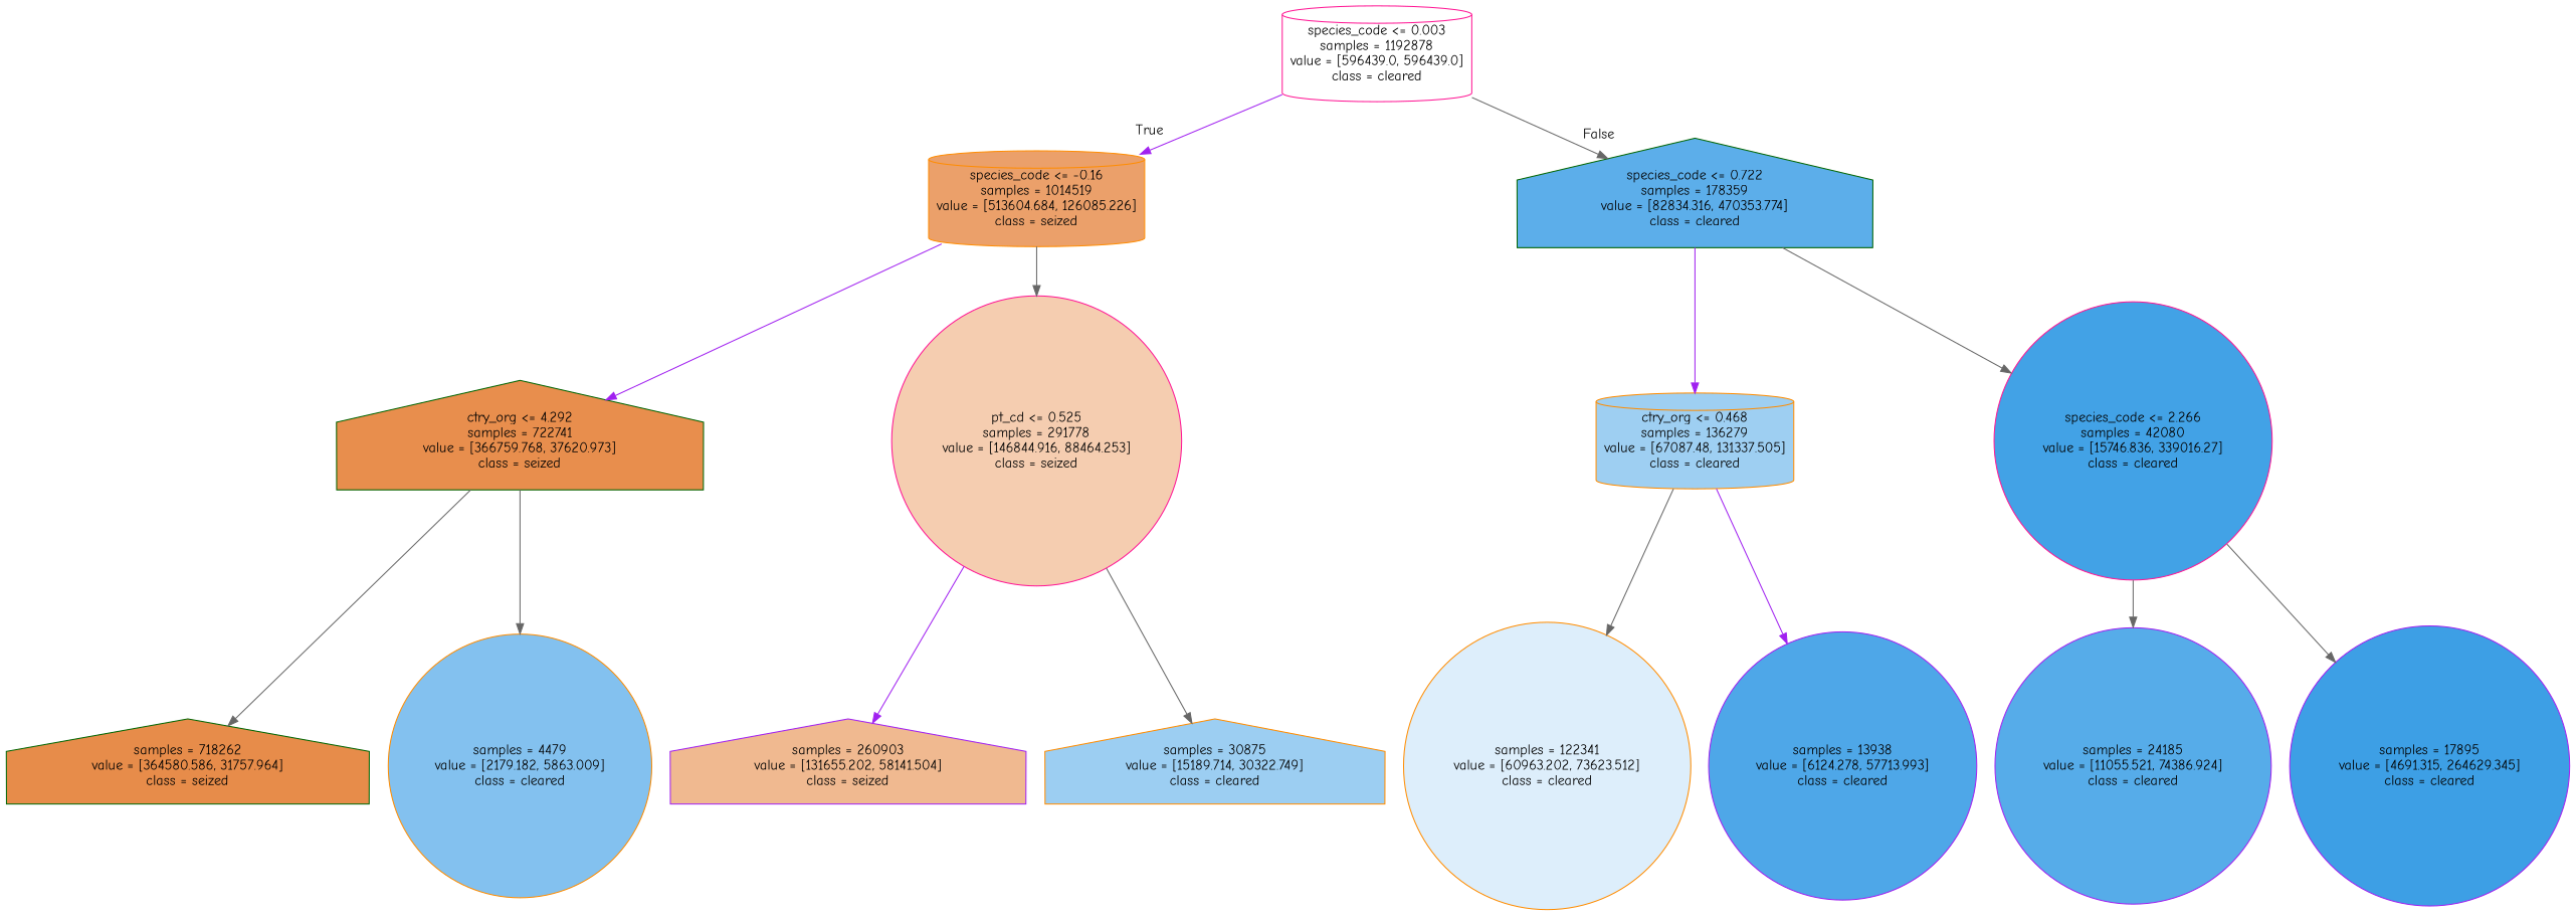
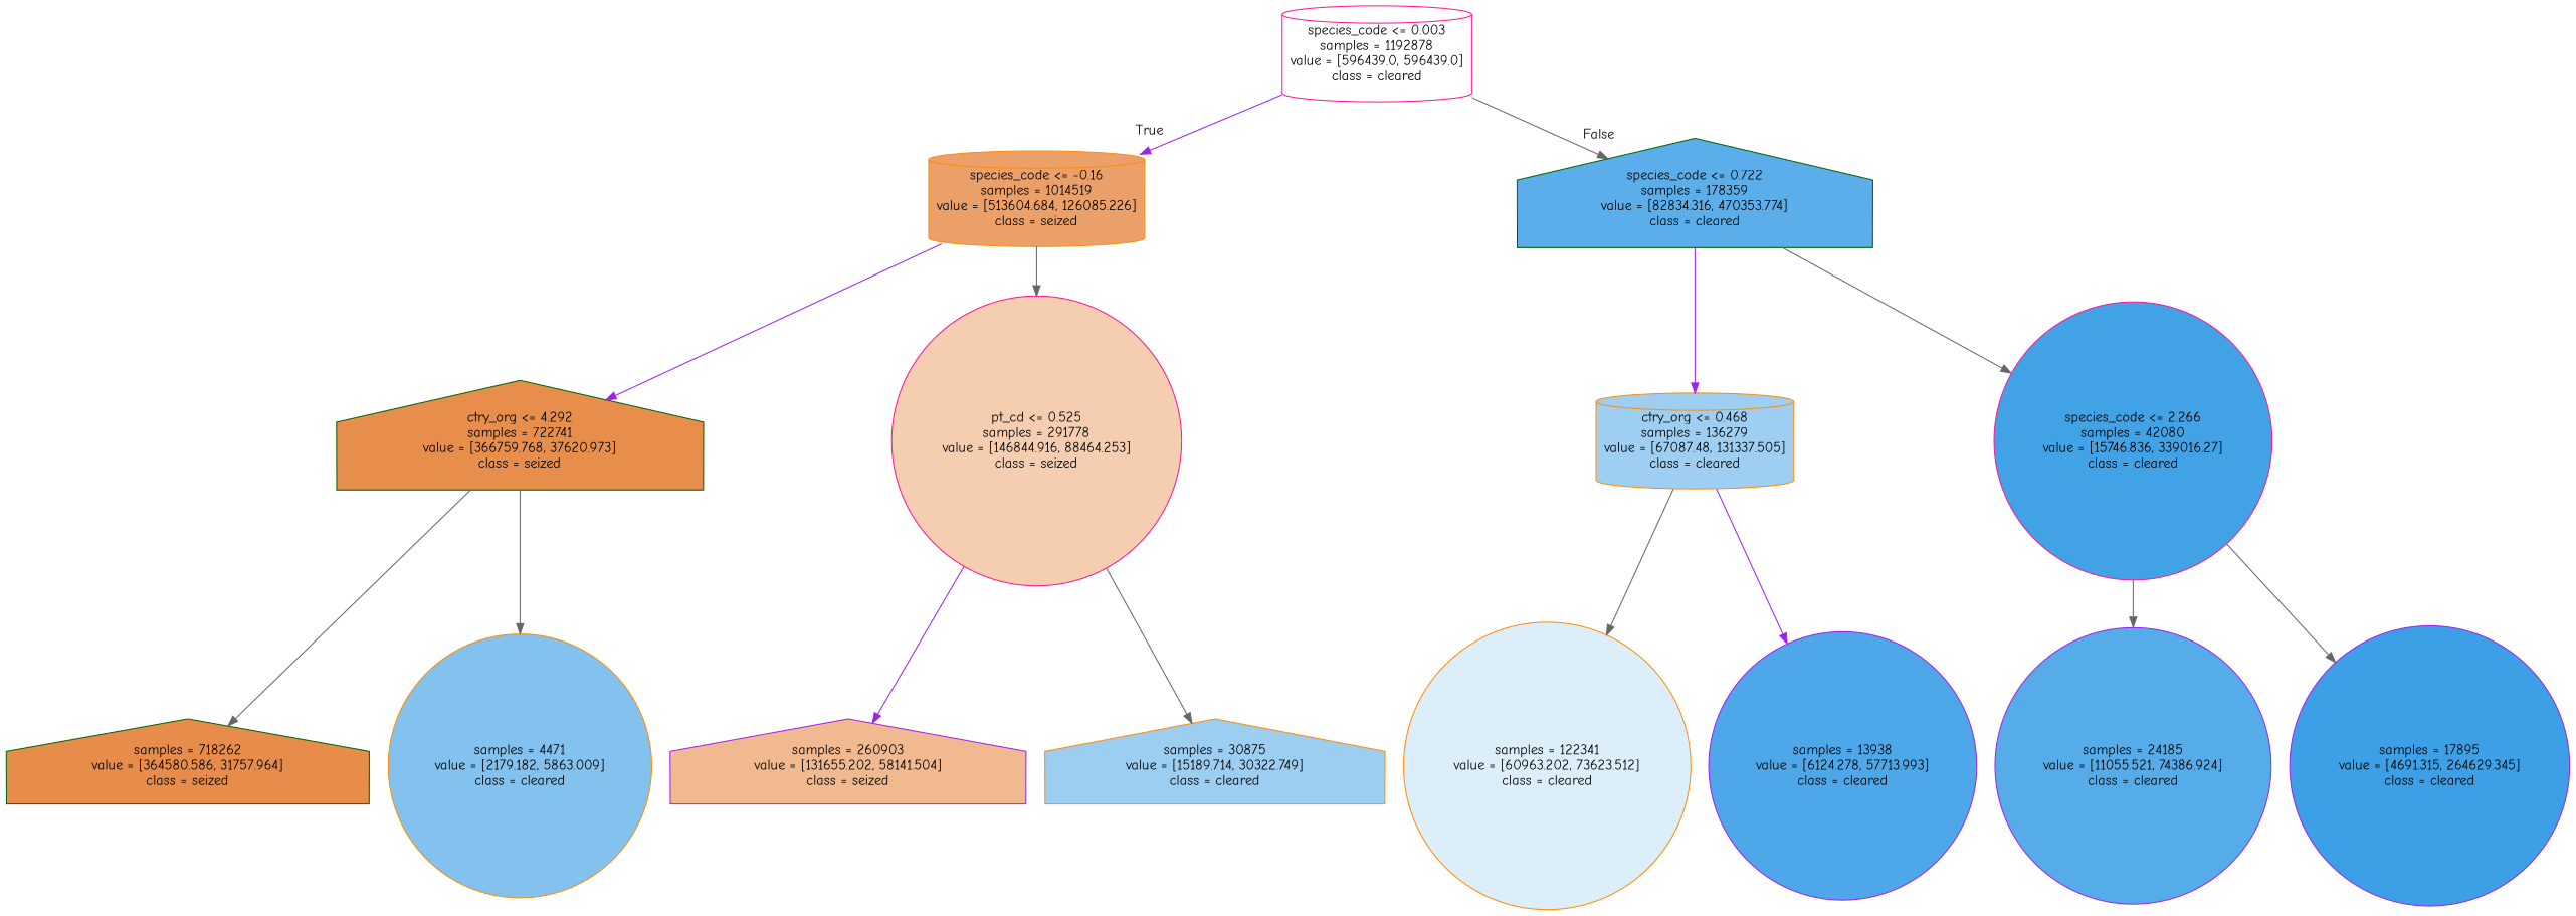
  digraph {
    fontname="Comic Neue"
    node [color=darkorange fontname="Comic Neue" shape=circle style=filled]
    edge [fontname="Comic Neue" color=gray40]
    n1 [color=deeppink fillcolor="#ffffff" label="species_code <= 0.003\nsamples = 1192878\nvalue = [596439.0, 596439.0]\nclass = cleared" shape=cylinder]
    n2 [fillcolor="#eba06a" label="species_code <= -0.16\nsamples = 1014519\nvalue = [513604.684, 126085.226]\nclass = seized" shape=cylinder]
    n3 [color=darkgreen fillcolor="#5caeea" label="species_code <= 0.722\nsamples = 178359\nvalue = [82834.316, 470353.774]\nclass = cleared" shape=house]
    n4 [color=darkgreen fillcolor="#e88e4d" label="ctry_org <= 4.292\nsamples = 722741\nvalue = [366759.768, 37620.973]\nclass = seized" shape=house]
    n5 [color=deeppink fillcolor="#f5cdb0" label="pt_cd <= 0.525\nsamples = 291778\nvalue = [146844.916, 88464.253]\nclass = seized"]
    n6 [color=darkgreen fillcolor="#e78c4a" label="samples = 718262\nvalue = [364580.586, 31757.964]\nclass = seized" shape=house]
-   n7 [fillcolor="#83c1ef" label="samples = 4479\nvalue = [2179.182, 5863.009]\nclass = cleared"]
+   n7 [fillcolor="#83c1ef" label="samples = 4471\nvalue = [2179.182, 5863.009]\nclass = cleared"]
    n8 [color=purple fillcolor="#f0b990" label="samples = 260903\nvalue = [131655.202, 58141.504]\nclass = seized" shape=house]
    n9 [fillcolor="#9ccef2" label="samples = 30875\nvalue = [15189.714, 30322.749]\nclass = cleared" shape=house]
    n10 [fillcolor="#9ecff2" label="ctry_org <= 0.468\nsamples = 136279\nvalue = [67087.48, 131337.505]\nclass = cleared" shape=cylinder]
    n11 [color=deeppink fillcolor="#42a2e6" label="species_code <= 2.266\nsamples = 42080\nvalue = [15746.836, 339016.27]\nclass = cleared"]
    n12 [fillcolor="#ddeefb" label="samples = 122341\nvalue = [60963.202, 73623.512]\nclass = cleared"]
    n13 [color=purple fillcolor="#4ea7e8" label="samples = 13938\nvalue = [6124.278, 57713.993]\nclass = cleared"]
    n14 [color=purple fillcolor="#56ace9" label="samples = 24185\nvalue = [11055.521, 74386.924]\nclass = cleared"]
    n15 [color=purple fillcolor="#3d9fe5" label="samples = 17895\nvalue = [4691.315, 264629.345]\nclass = cleared"]
    n1 -> n2 [headlabel=True labelangle=45 labeldistance=2.5 color=purple]
    n1 -> n3 [headlabel=False labelangle=-45 labeldistance=2.5]
    n2 -> n4 [color=purple]
    n2 -> n5
    n3 -> n10 [color=purple]
    n3 -> n11
    n4 -> n6
    n4 -> n7
    n5 -> n8 [color=purple]
    n5 -> n9
    n10 -> n12
    n10 -> n13 [color=purple]
    n11 -> n14
    n11 -> n15
  }
